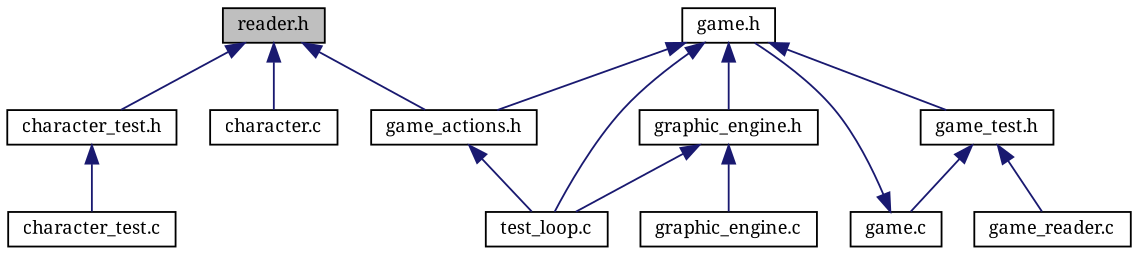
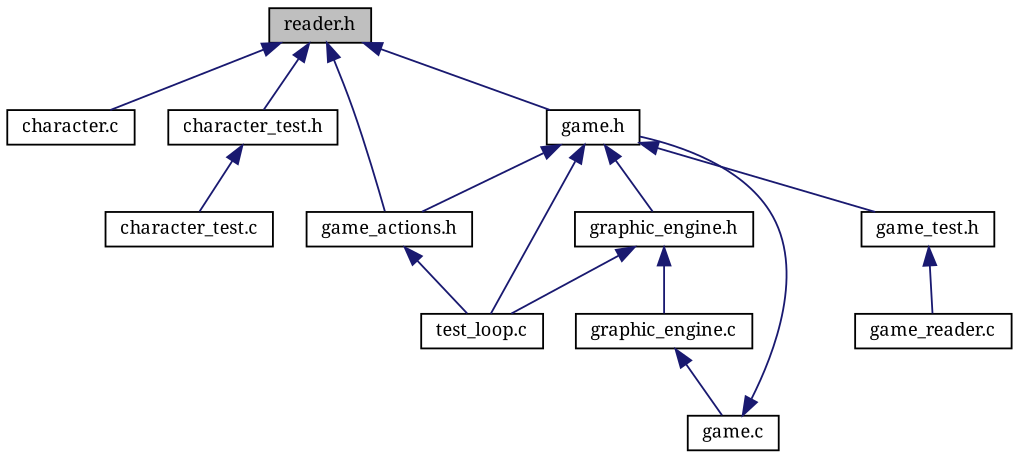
  digraph {
    fontname="Noto Serif"
    node [color=black fillcolor=white fontname="Noto Serif" fontsize=10 shape=record style=filled]
    edge [color=midnightblue dir=back fontname="Noto Serif" fontsize=10 labelfontname=Helvetica labelfontsize=10 style=solid]
    n1 [fillcolor=grey75 fontcolor=black height=0.2 label="reader.h" width=0.4]
    n2 [height=0.2 label="character.c" width=0.4]
    n3 [height=0.2 label="character_test.h" width=0.4]
    n4 [height=0.2 label="game.h" width=0.4]
    n5 [height=0.2 label="game_actions.h" width=0.4]
    n6 [height=0.2 label="character_test.c" width=0.4]
    n7 [height=0.2 label="test_loop.c" width=0.4]
    n8 [height=0.2 label="game_test.h" width=0.4]
    n9 [height=0.2 label="graphic_engine.h" width=0.4]
    n10 [height=0.2 label="game.c" width=0.4]
    n11 [height=0.2 label="game_reader.c" width=0.4]
    n12 [height=0.2 label="graphic_engine.c" width=0.4]
    n1 -> n2
    n1 -> n3
+   n1 -> n4
    n1 -> n5
    n3 -> n6
    n4 -> n5
    n4 -> n7
    n4 -> n8
    n4 -> n9
    n5 -> n7
-   n8 -> n10
+   n12 -> n10
    n8 -> n11
    n9 -> n7
    n9 -> n12
    n10 -> n4
  }
